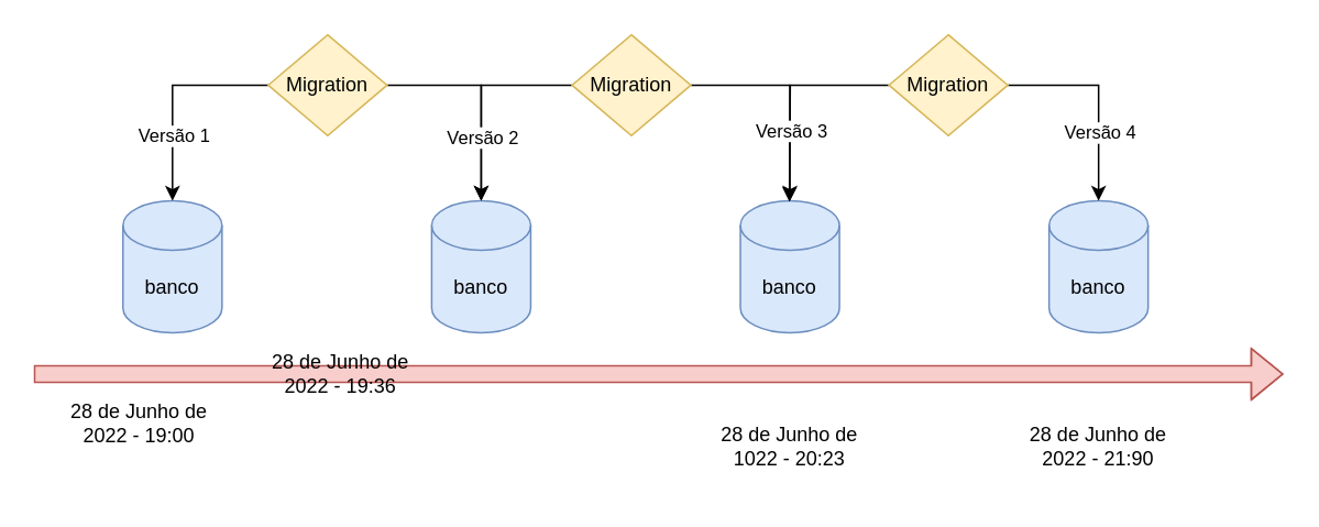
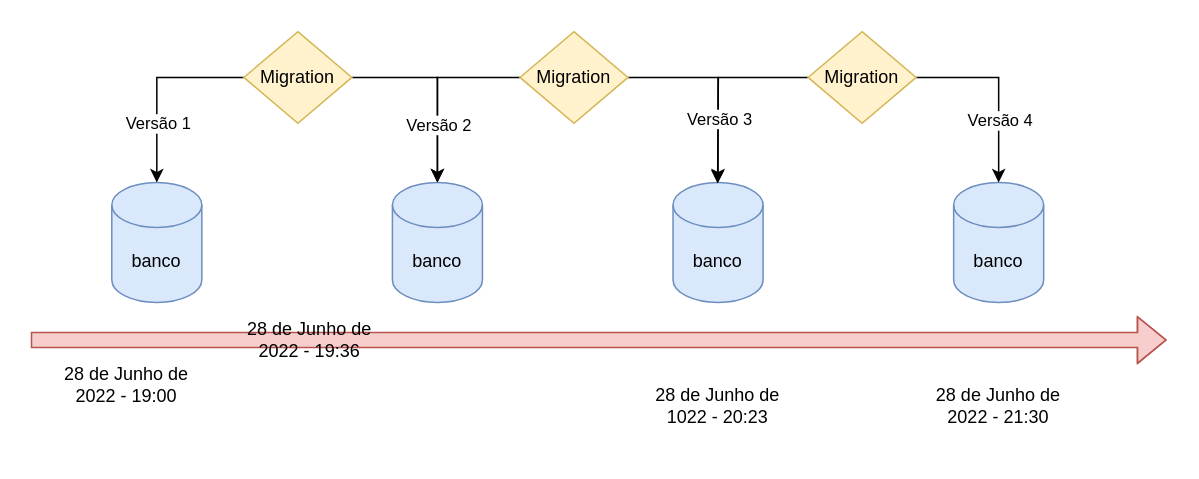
  <mxCell id="0" />
  <mxCell id="1" parent="0" />
  <mxCell id="2" value="banco" style="shape=cylinder3;whiteSpace=wrap;html=1;boundedLbl=1;backgroundOutline=1;size=15;fillColor=#dae8fc;strokeColor=#6c8ebf;" parent="1" vertex="1"><mxGeometry x="74" y="121" width="60" height="80" as="geometry" /></mxCell>
  <mxCell id="3" value="" style="shape=flexArrow;endArrow=classic;html=1;rounded=0;fillColor=#f8cecc;strokeColor=#b85450;" parent="1" edge="1"><mxGeometry width="50" height="50" relative="1" as="geometry"><mxPoint x="20" y="226" as="sourcePoint" /><mxPoint x="777" y="226" as="targetPoint" /><Array as="points"><mxPoint x="111" y="226" /></Array></mxGeometry></mxCell>
  <mxCell id="4" value="28 de Junho de 2022 - 19:00" style="text;html=1;strokeColor=none;fillColor=none;align=center;verticalAlign=middle;whiteSpace=wrap;rounded=0;" parent="1" vertex="1"><mxGeometry x="40" y="229" width="88" height="54" as="geometry" /></mxCell>
  <mxCell id="5" value="banco" style="shape=cylinder3;whiteSpace=wrap;html=1;boundedLbl=1;backgroundOutline=1;size=15;fillColor=#dae8fc;strokeColor=#6c8ebf;" parent="1" vertex="1"><mxGeometry x="261" y="121" width="60" height="80" as="geometry" /></mxCell>
  <mxCell id="6" value="banco" style="shape=cylinder3;whiteSpace=wrap;html=1;boundedLbl=1;backgroundOutline=1;size=15;fillColor=#dae8fc;strokeColor=#6c8ebf;" parent="1" vertex="1"><mxGeometry x="635" y="121" width="60" height="80" as="geometry" /></mxCell>
  <mxCell id="7" value="banco" style="shape=cylinder3;whiteSpace=wrap;html=1;boundedLbl=1;backgroundOutline=1;size=15;fillColor=#dae8fc;strokeColor=#6c8ebf;" parent="1" vertex="1"><mxGeometry x="448" y="121" width="60" height="80" as="geometry" /></mxCell>
  <mxCell id="8" value="28 de Junho de 2022 - 19:36" style="text;html=1;strokeColor=none;fillColor=none;align=center;verticalAlign=middle;whiteSpace=wrap;rounded=0;" vertex="1" parent="1"><mxGeometry x="162" y="199" width="88" height="54" as="geometry" /></mxCell>
  <mxCell id="9" value="28 de Junho de 1022 - 20:23" style="text;html=1;strokeColor=none;fillColor=none;align=center;verticalAlign=middle;whiteSpace=wrap;rounded=0;" vertex="1" parent="1"><mxGeometry x="434" y="243" width="88" height="54" as="geometry" /></mxCell>
- <mxCell id="10" value="28 de Junho de 2022 - 21:90" style="text;html=1;strokeColor=none;fillColor=none;align=center;verticalAlign=middle;whiteSpace=wrap;rounded=0;" vertex="1" parent="1"><mxGeometry x="621" y="243" width="88" height="54" as="geometry" /></mxCell>
+ <mxCell id="10" value="28 de Junho de 2022 - 21:30" style="text;html=1;strokeColor=none;fillColor=none;align=center;verticalAlign=middle;whiteSpace=wrap;rounded=0;" vertex="1" parent="1"><mxGeometry x="621" y="243" width="88" height="54" as="geometry" /></mxCell>
  <mxCell id="11" style="edgeStyle=orthogonalEdgeStyle;rounded=0;orthogonalLoop=1;jettySize=auto;html=1;" edge="1" parent="1" source="14" target="2"><mxGeometry relative="1" as="geometry" /></mxCell>
  <mxCell id="12" value="Versão 1" style="edgeLabel;html=1;align=center;verticalAlign=middle;resizable=0;points=[];" vertex="1" connectable="0" parent="11"><mxGeometry x="0.191" y="-2" relative="1" as="geometry"><mxPoint x="2" y="12" as="offset" /></mxGeometry></mxCell>
  <mxCell id="13" style="edgeStyle=orthogonalEdgeStyle;rounded=0;orthogonalLoop=1;jettySize=auto;html=1;" edge="1" parent="1" source="14" target="5"><mxGeometry relative="1" as="geometry" /></mxCell>
  <mxCell id="14" value="Migration" style="rhombus;whiteSpace=wrap;html=1;fillColor=#fff2cc;strokeColor=#d6b656;" vertex="1" parent="1"><mxGeometry x="162" y="20.5" width="72" height="61" as="geometry" /></mxCell>
  <mxCell id="15" style="edgeStyle=orthogonalEdgeStyle;rounded=0;orthogonalLoop=1;jettySize=auto;html=1;entryX=0.5;entryY=0;entryDx=0;entryDy=0;entryPerimeter=0;" edge="1" parent="1" source="18" target="5"><mxGeometry relative="1" as="geometry" /></mxCell>
  <mxCell id="16" value="Versão 2" style="edgeLabel;html=1;align=center;verticalAlign=middle;resizable=0;points=[];" vertex="1" connectable="0" parent="15"><mxGeometry x="0.128" y="-2" relative="1" as="geometry"><mxPoint x="2" y="15" as="offset" /></mxGeometry></mxCell>
  <mxCell id="17" style="edgeStyle=orthogonalEdgeStyle;rounded=0;orthogonalLoop=1;jettySize=auto;html=1;entryX=0.5;entryY=0;entryDx=0;entryDy=0;entryPerimeter=0;" edge="1" parent="1" source="18" target="7"><mxGeometry relative="1" as="geometry" /></mxCell>
  <mxCell id="18" value="Migration" style="rhombus;whiteSpace=wrap;html=1;fillColor=#fff2cc;strokeColor=#d6b656;" vertex="1" parent="1"><mxGeometry x="346" y="20.5" width="72" height="61" as="geometry" /></mxCell>
  <mxCell id="19" style="edgeStyle=orthogonalEdgeStyle;rounded=0;orthogonalLoop=1;jettySize=auto;html=1;" edge="1" parent="1" source="23"><mxGeometry relative="1" as="geometry"><mxPoint x="477.69" y="121.655" as="targetPoint" /></mxGeometry></mxCell>
  <mxCell id="20" value="Versão 3" style="edgeLabel;html=1;align=center;verticalAlign=middle;resizable=0;points=[];" vertex="1" connectable="0" parent="19"><mxGeometry x="0.294" y="-1" relative="1" as="geometry"><mxPoint x="1" y="3" as="offset" /></mxGeometry></mxCell>
  <mxCell id="21" style="edgeStyle=orthogonalEdgeStyle;rounded=0;orthogonalLoop=1;jettySize=auto;html=1;entryX=0.5;entryY=0;entryDx=0;entryDy=0;entryPerimeter=0;" edge="1" parent="1" source="23" target="6"><mxGeometry relative="1" as="geometry" /></mxCell>
  <mxCell id="22" value="Versão 4" style="edgeLabel;html=1;align=center;verticalAlign=middle;resizable=0;points=[];" vertex="1" connectable="0" parent="21"><mxGeometry x="0.646" y="3" relative="1" as="geometry"><mxPoint x="-3" y="-20" as="offset" /></mxGeometry></mxCell>
  <mxCell id="23" value="Migration" style="rhombus;whiteSpace=wrap;html=1;fillColor=#fff2cc;strokeColor=#d6b656;" vertex="1" parent="1"><mxGeometry x="538" y="20.5" width="72" height="61" as="geometry" /></mxCell>
